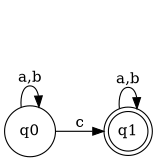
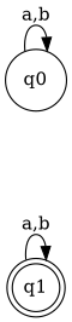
  digraph {
    rankdir=LR
    node [margin=0.1 shape=circle]
    q1 [margin=0 shape=doublecircle]
    " " [color=white width=0]
    q0
    q1 -> q1 [label="a,b"]
-   q0 -> q1 [label=c]
    q0 -> q0 [label="a,b"]
  }
